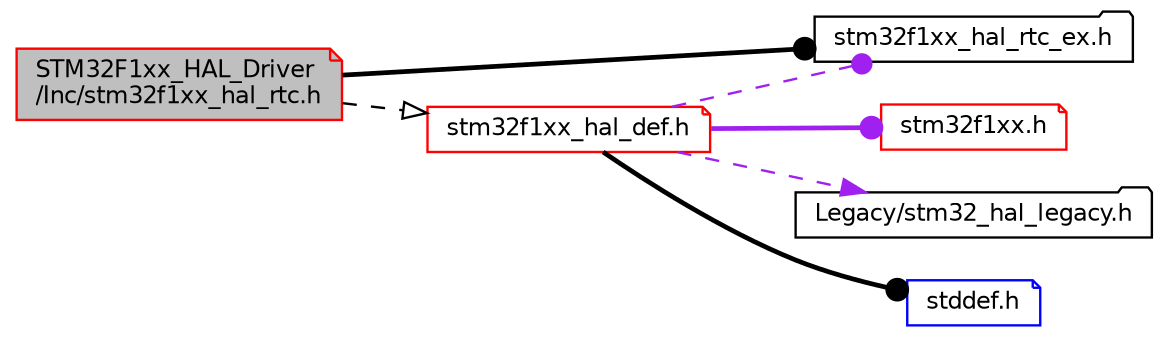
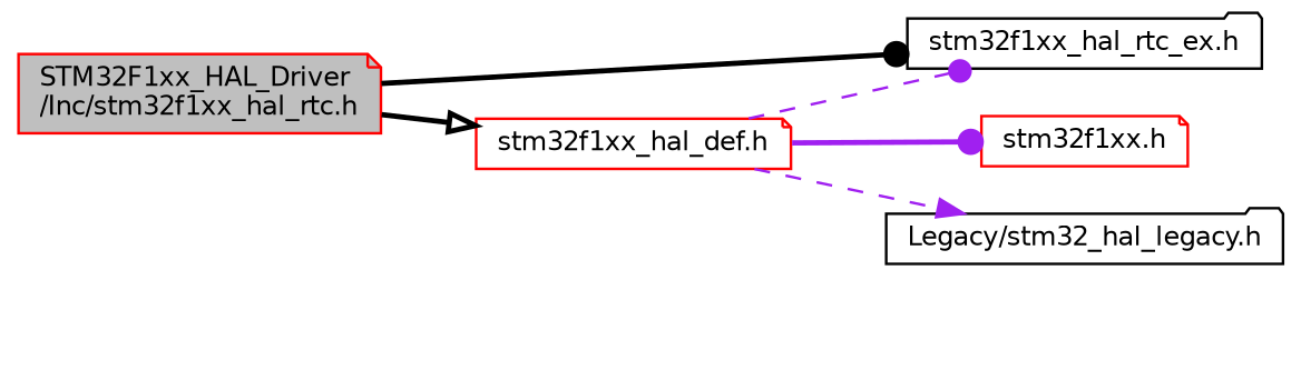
  digraph {
    rankdir=LR
    node [color=red fillcolor=white fontname=Helvetica fontsize=10 shape=note style=filled]
    edge [arrowhead=dot color=black fontname=Helvetica fontsize=10 labelfontname=Helvetica labelfontsize=10 style=bold]
    n1 [fillcolor=grey75 fontcolor=black height=0.2 label="STM32F1xx_HAL_Driver\l/Inc/stm32f1xx_hal_rtc.h" width=0.4]
    n2 [height=0.2 label="stm32f1xx_hal_def.h" width=0.4]
    n3 [color=black height=0.2 label="stm32f1xx_hal_rtc_ex.h" shape=folder width=0.4]
    n4 [height=0.2 label="stm32f1xx.h" width=0.4]
    n5 [color=black height=0.2 label="Legacy/stm32_hal_legacy.h" shape=folder width=0.4]
-   n6 [color=blue height=0.2 label="stddef.h" width=0.4]
-   n1 -> n2 [arrowhead=onormal style=dashed]
+   n1 -> n2 [arrowhead=onormal]
    n1 -> n3
    n2 -> n3 [color=purple style=dashed]
    n2 -> n4 [color=purple]
    n2 -> n5 [arrowhead=normal color=purple style=dashed]
-   n2 -> n6
  }
